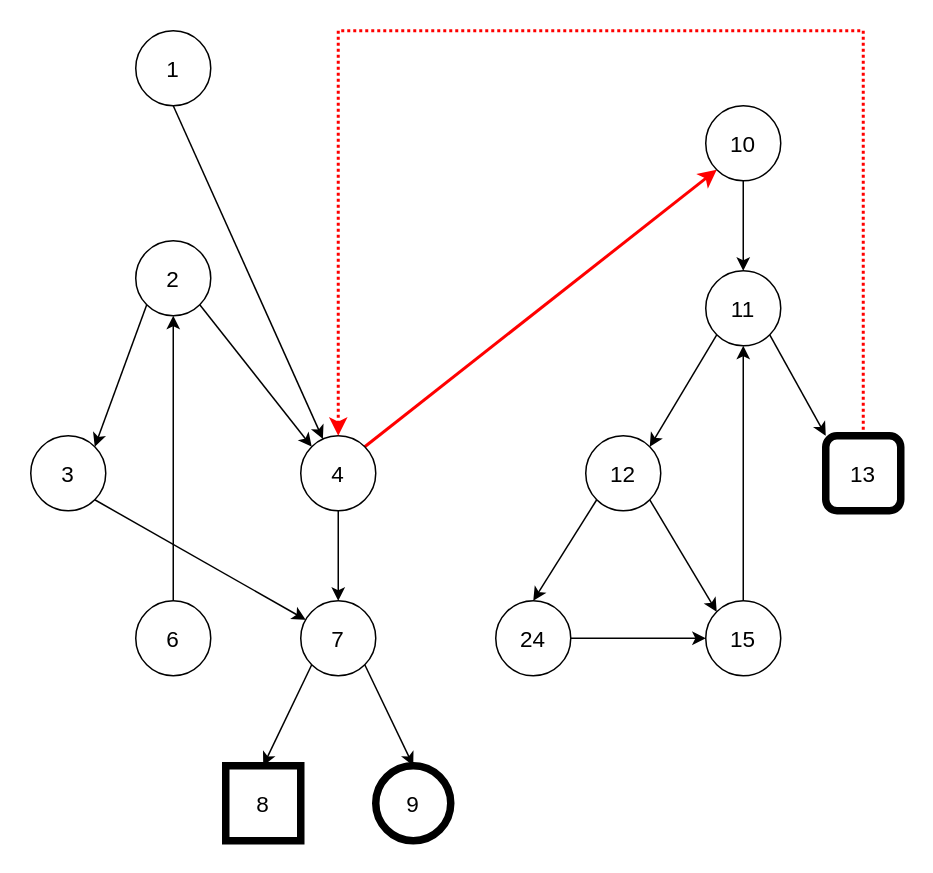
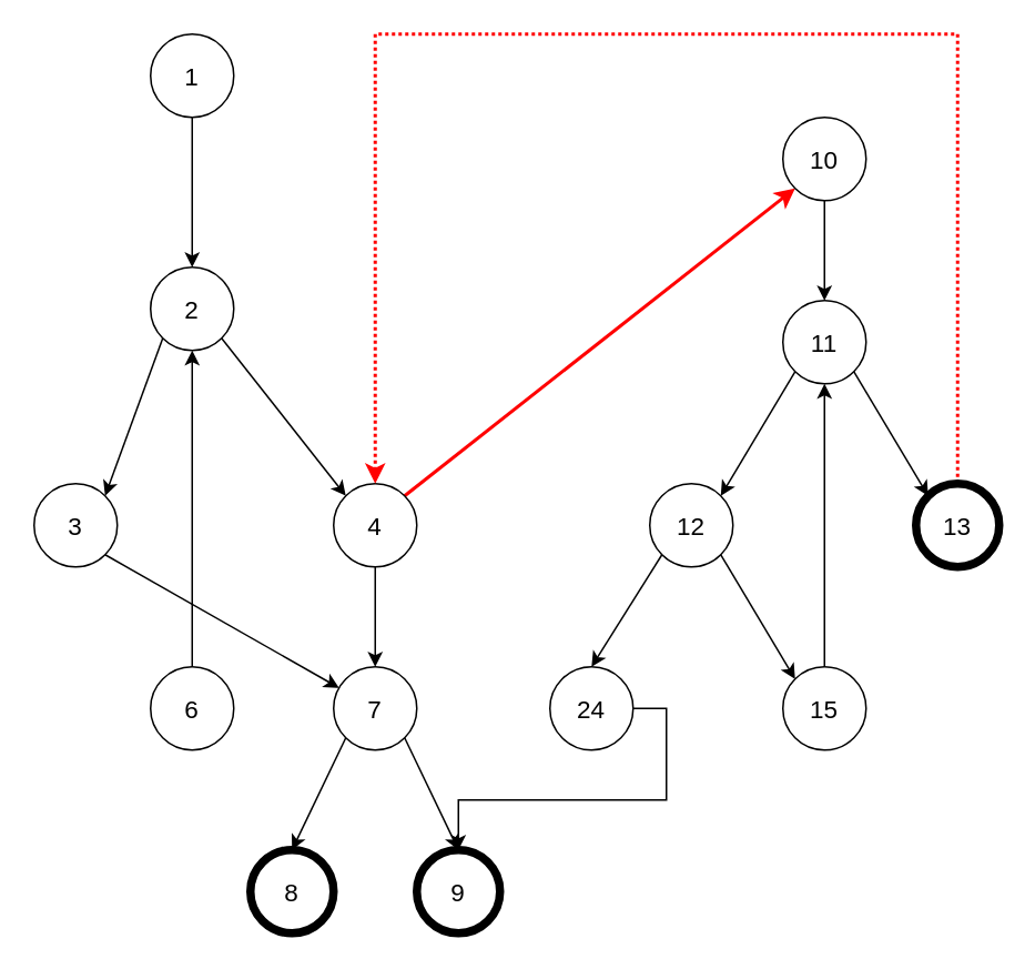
  <mxCell id="0" />
  <mxCell id="1" parent="0" />
  <mxCell id="2" value="&lt;font style=&quot;font-size: 15px;&quot;&gt;2&lt;/font&gt;" style="ellipse;whiteSpace=wrap;html=1;aspect=fixed;" vertex="1" parent="1"><mxGeometry x="90" y="160" width="50" height="50" as="geometry" /></mxCell>
- <mxCell id="3" value="" style="endArrow=classic;html=1;rounded=0;exitX=0.5;exitY=1;exitDx=0;exitDy=0;" edge="1" parent="1" source="4" target="14"><mxGeometry width="50" height="50" relative="1" as="geometry"><mxPoint x="115" y="70" as="sourcePoint" /><mxPoint x="-30" y="110" as="targetPoint" /></mxGeometry></mxCell>
+ <mxCell id="3" value="" style="endArrow=classic;html=1;rounded=0;exitX=0.5;exitY=1;exitDx=0;exitDy=0;entryX=0.5;entryY=0;entryDx=0;entryDy=0;" edge="1" parent="1" source="4" target="2"><mxGeometry width="50" height="50" relative="1" as="geometry"><mxPoint x="115" y="70" as="sourcePoint" /><mxPoint x="-30" y="110" as="targetPoint" /></mxGeometry></mxCell>
  <mxCell id="4" value="&lt;font style=&quot;font-size: 15px;&quot;&gt;1&lt;/font&gt;" style="ellipse;whiteSpace=wrap;html=1;aspect=fixed;" vertex="1" parent="1"><mxGeometry x="90" y="20" width="50" height="50" as="geometry" /></mxCell>
  <mxCell id="5" value="&lt;font style=&quot;font-size: 15px;&quot;&gt;3&lt;/font&gt;" style="ellipse;whiteSpace=wrap;html=1;aspect=fixed;" vertex="1" parent="1"><mxGeometry x="20" y="290" width="50" height="50" as="geometry" /></mxCell>
  <mxCell id="6" value="&lt;font style=&quot;font-size: 15px;&quot;&gt;6&lt;/font&gt;" style="ellipse;whiteSpace=wrap;html=1;aspect=fixed;" vertex="1" parent="1"><mxGeometry x="90" y="400" width="50" height="50" as="geometry" /></mxCell>
  <mxCell id="7" value="" style="endArrow=classic;html=1;rounded=0;exitX=0;exitY=1;exitDx=0;exitDy=0;entryX=1;entryY=0;entryDx=0;entryDy=0;" edge="1" parent="1" source="2" target="5"><mxGeometry width="50" height="50" relative="1" as="geometry"><mxPoint x="114.5" y="200" as="sourcePoint" /><mxPoint x="114.5" y="320" as="targetPoint" /></mxGeometry></mxCell>
  <mxCell id="8" value="" style="endArrow=classic;html=1;rounded=0;exitX=0.5;exitY=0;exitDx=0;exitDy=0;entryX=0.5;entryY=1;entryDx=0;entryDy=0;" edge="1" parent="1" source="6" target="2"><mxGeometry width="50" height="50" relative="1" as="geometry"><mxPoint x="145" y="70" as="sourcePoint" /><mxPoint x="145" y="190" as="targetPoint" /></mxGeometry></mxCell>
  <mxCell id="9" value="" style="endArrow=classic;html=1;rounded=0;exitX=1;exitY=1;exitDx=0;exitDy=0;" edge="1" parent="1" source="5" target="10"><mxGeometry width="50" height="50" relative="1" as="geometry"><mxPoint x="155" y="80" as="sourcePoint" /><mxPoint x="155" y="200" as="targetPoint" /></mxGeometry></mxCell>
  <mxCell id="10" value="&lt;font style=&quot;font-size: 15px;&quot;&gt;7&lt;/font&gt;" style="ellipse;whiteSpace=wrap;html=1;aspect=fixed;" vertex="1" parent="1"><mxGeometry x="200" y="400" width="50" height="50" as="geometry" /></mxCell>
  <mxCell id="11" value="&lt;font style=&quot;font-size: 15px;&quot;&gt;9&lt;/font&gt;" style="ellipse;whiteSpace=wrap;html=1;aspect=fixed;strokeWidth=5;" vertex="1" parent="1"><mxGeometry x="250" y="510" width="50" height="50" as="geometry" /></mxCell>
- <mxCell id="12" value="&lt;font style=&quot;font-size: 15px;&quot;&gt;8&lt;/font&gt;" style="whiteSpace=wrap;html=1;aspect=fixed;strokeWidth=5;rounded=0;" vertex="1" parent="1"><mxGeometry x="150" y="510" width="50" height="50" as="geometry" /></mxCell>
+ <mxCell id="12" value="&lt;font style=&quot;font-size: 15px;&quot;&gt;8&lt;/font&gt;" style="ellipse;whiteSpace=wrap;html=1;aspect=fixed;strokeWidth=5;" vertex="1" parent="1"><mxGeometry x="150" y="510" width="50" height="50" as="geometry" /></mxCell>
  <mxCell id="13" style="rounded=0;orthogonalLoop=1;jettySize=auto;html=1;exitX=1;exitY=0;exitDx=0;exitDy=0;entryX=0;entryY=1;entryDx=0;entryDy=0;strokeWidth=2;strokeColor=#FF0000;" edge="1" parent="1" source="14" target="23"><mxGeometry relative="1" as="geometry" /></mxCell>
  <mxCell id="14" value="&lt;font style=&quot;font-size: 15px;&quot;&gt;4&lt;/font&gt;" style="ellipse;whiteSpace=wrap;html=1;aspect=fixed;" vertex="1" parent="1"><mxGeometry x="200" y="290" width="50" height="50" as="geometry" /></mxCell>
  <mxCell id="15" value="" style="endArrow=classic;html=1;rounded=0;exitX=0.5;exitY=1;exitDx=0;exitDy=0;entryX=0.5;entryY=0;entryDx=0;entryDy=0;" edge="1" parent="1" source="14" target="10"><mxGeometry width="50" height="50" relative="1" as="geometry"><mxPoint x="125" y="50" as="sourcePoint" /><mxPoint x="125" y="170" as="targetPoint" /></mxGeometry></mxCell>
  <mxCell id="16" value="" style="endArrow=classic;html=1;rounded=0;exitX=0;exitY=1;exitDx=0;exitDy=0;entryX=0.5;entryY=0;entryDx=0;entryDy=0;" edge="1" parent="1" source="10" target="12"><mxGeometry width="50" height="50" relative="1" as="geometry"><mxPoint x="135" y="60" as="sourcePoint" /><mxPoint x="135" y="180" as="targetPoint" /></mxGeometry></mxCell>
  <mxCell id="17" value="" style="endArrow=classic;html=1;rounded=0;exitX=1;exitY=1;exitDx=0;exitDy=0;entryX=0.5;entryY=0;entryDx=0;entryDy=0;" edge="1" parent="1" source="10" target="11"><mxGeometry width="50" height="50" relative="1" as="geometry"><mxPoint x="145" y="70" as="sourcePoint" /><mxPoint x="145" y="190" as="targetPoint" /></mxGeometry></mxCell>
  <mxCell id="18" value="" style="endArrow=classic;html=1;rounded=0;exitX=1;exitY=1;exitDx=0;exitDy=0;entryX=0;entryY=0;entryDx=0;entryDy=0;" edge="1" parent="1" source="2" target="14"><mxGeometry width="50" height="50" relative="1" as="geometry"><mxPoint x="155" y="80" as="sourcePoint" /><mxPoint x="155" y="200" as="targetPoint" /></mxGeometry></mxCell>
  <mxCell id="19" value="&lt;font style=&quot;font-size: 15px;&quot;&gt;11&lt;/font&gt;" style="ellipse;whiteSpace=wrap;html=1;aspect=fixed;" vertex="1" parent="1"><mxGeometry x="470" y="180" width="50" height="50" as="geometry" /></mxCell>
  <mxCell id="20" style="edgeStyle=orthogonalEdgeStyle;rounded=0;orthogonalLoop=1;jettySize=auto;html=1;entryX=0.5;entryY=0;entryDx=0;entryDy=0;dashed=1;dashPattern=1 1;strokeColor=#FF0000;strokeWidth=2;exitX=0.5;exitY=0;exitDx=0;exitDy=0;" edge="1" parent="1" source="21" target="14"><mxGeometry relative="1" as="geometry"><Array as="points"><mxPoint x="575" y="20" /><mxPoint x="225" y="20" /></Array></mxGeometry></mxCell>
- <mxCell id="21" value="&lt;font style=&quot;font-size: 15px;&quot;&gt;13&lt;/font&gt;" style="whiteSpace=wrap;html=1;aspect=fixed;strokeWidth=5;rounded=1;" vertex="1" parent="1"><mxGeometry x="550" y="290" width="50" height="50" as="geometry" /></mxCell>
+ <mxCell id="21" value="&lt;font style=&quot;font-size: 15px;&quot;&gt;13&lt;/font&gt;" style="ellipse;whiteSpace=wrap;html=1;aspect=fixed;strokeWidth=5;" vertex="1" parent="1"><mxGeometry x="550" y="290" width="50" height="50" as="geometry" /></mxCell>
  <mxCell id="22" value="&lt;font style=&quot;font-size: 15px;&quot;&gt;12&lt;/font&gt;" style="ellipse;whiteSpace=wrap;html=1;aspect=fixed;" vertex="1" parent="1"><mxGeometry x="390" y="290" width="50" height="50" as="geometry" /></mxCell>
  <mxCell id="23" value="&lt;font style=&quot;font-size: 15px;&quot;&gt;10&lt;/font&gt;" style="ellipse;whiteSpace=wrap;html=1;aspect=fixed;" vertex="1" parent="1"><mxGeometry x="470" y="70" width="50" height="50" as="geometry" /></mxCell>
  <mxCell id="24" value="" style="endArrow=classic;html=1;rounded=0;exitX=0.5;exitY=1;exitDx=0;exitDy=0;entryX=0.5;entryY=0;entryDx=0;entryDy=0;" edge="1" parent="1" source="23" target="19"><mxGeometry width="50" height="50" relative="1" as="geometry"><mxPoint x="445" y="-140" as="sourcePoint" /><mxPoint x="445" y="-20" as="targetPoint" /></mxGeometry></mxCell>
  <mxCell id="25" value="" style="endArrow=classic;html=1;rounded=0;exitX=0;exitY=1;exitDx=0;exitDy=0;entryX=1;entryY=0;entryDx=0;entryDy=0;" edge="1" parent="1" source="19" target="22"><mxGeometry width="50" height="50" relative="1" as="geometry"><mxPoint x="455" y="-130" as="sourcePoint" /><mxPoint x="455" y="-10" as="targetPoint" /></mxGeometry></mxCell>
  <mxCell id="26" value="" style="endArrow=classic;html=1;rounded=0;exitX=1;exitY=1;exitDx=0;exitDy=0;entryX=0;entryY=0;entryDx=0;entryDy=0;" edge="1" parent="1" source="19" target="21"><mxGeometry width="50" height="50" relative="1" as="geometry"><mxPoint x="465" y="-120" as="sourcePoint" /><mxPoint x="465" y="0" as="targetPoint" /></mxGeometry></mxCell>
- <mxCell id="27" style="edgeStyle=orthogonalEdgeStyle;rounded=0;orthogonalLoop=1;jettySize=auto;html=1;exitX=1;exitY=0.5;exitDx=0;exitDy=0;entryX=0;entryY=0.5;entryDx=0;entryDy=0;" edge="1" parent="1" source="28" target="29"><mxGeometry relative="1" as="geometry" /></mxCell>
+ <mxCell id="27" style="edgeStyle=orthogonalEdgeStyle;rounded=0;orthogonalLoop=1;jettySize=auto;html=1;exitX=1;exitY=0.5;exitDx=0;exitDy=0;" edge="1" parent="1" source="28" target="11"><mxGeometry relative="1" as="geometry" /></mxCell>
  <mxCell id="28" value="&lt;font style=&quot;font-size: 15px;&quot;&gt;24&lt;/font&gt;" style="ellipse;whiteSpace=wrap;html=1;aspect=fixed;" vertex="1" parent="1"><mxGeometry x="330" y="400" width="50" height="50" as="geometry" /></mxCell>
  <mxCell id="29" value="&lt;font style=&quot;font-size: 15px;&quot;&gt;15&lt;/font&gt;" style="ellipse;whiteSpace=wrap;html=1;aspect=fixed;" vertex="1" parent="1"><mxGeometry x="470" y="400" width="50" height="50" as="geometry" /></mxCell>
  <mxCell id="30" value="" style="endArrow=classic;html=1;rounded=0;entryX=0.5;entryY=0;entryDx=0;entryDy=0;exitX=0;exitY=1;exitDx=0;exitDy=0;" edge="1" parent="1" source="22" target="28"><mxGeometry width="50" height="50" relative="1" as="geometry"><mxPoint x="490" y="380" as="sourcePoint" /><mxPoint x="525" y="330" as="targetPoint" /></mxGeometry></mxCell>
  <mxCell id="31" value="" style="endArrow=classic;html=1;rounded=0;exitX=1;exitY=1;exitDx=0;exitDy=0;entryX=0;entryY=0;entryDx=0;entryDy=0;" edge="1" parent="1" source="22" target="29"><mxGeometry width="50" height="50" relative="1" as="geometry"><mxPoint x="577" y="273" as="sourcePoint" /><mxPoint x="535" y="340" as="targetPoint" /></mxGeometry></mxCell>
  <mxCell id="32" value="" style="endArrow=classic;html=1;rounded=0;exitX=0.5;exitY=0;exitDx=0;exitDy=0;entryX=0.5;entryY=1;entryDx=0;entryDy=0;" edge="1" parent="1" source="29" target="19"><mxGeometry width="50" height="50" relative="1" as="geometry"><mxPoint x="543" y="373" as="sourcePoint" /><mxPoint x="567" y="447" as="targetPoint" /></mxGeometry></mxCell>
